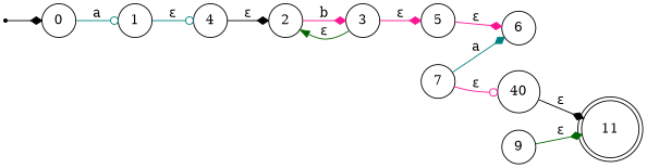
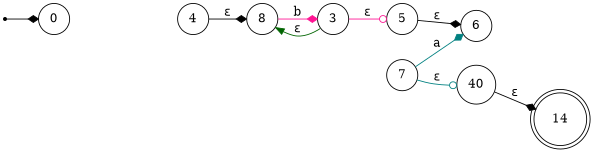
  digraph {
    rankdir=LR
    node [shape=circle]
    edge [arrowhead=diamond color=teal]
    Start [shape=point]
    0
-   1
-   11 [shape=doublecircle]
+   11 [shape=doublecircle label=14]
    4
-   2
+   2 [label=8]
    3
    5
    6
    7
    n11 [label=40]
-   9
    Start -> 0 [color=black]
-   0 -> 1 [arrowhead=odot label=a]
-   1 -> 4 [arrowhead=odot label="ε"]
    4 -> 2 [color=black label="ε"]
    2 -> 3 [color=deeppink label=b]
    3 -> 2 [arrowhead=normal color=darkgreen label="ε"]
-   3 -> 5 [color=deeppink label="ε"]
-   5 -> 6 [color=deeppink label="ε"]
+   3 -> 5 [arrowhead=odot color=deeppink label="ε"]
+   5 -> 6 [color=black label="ε"]
    7 -> 6 [label=a]
-   7 -> n11 [arrowhead=odot color=deeppink label="ε"]
+   7 -> n11 [arrowhead=odot label="ε"]
    n11 -> 11 [color=black label="ε"]
-   9 -> 11 [color=darkgreen label="ε"]
  }
